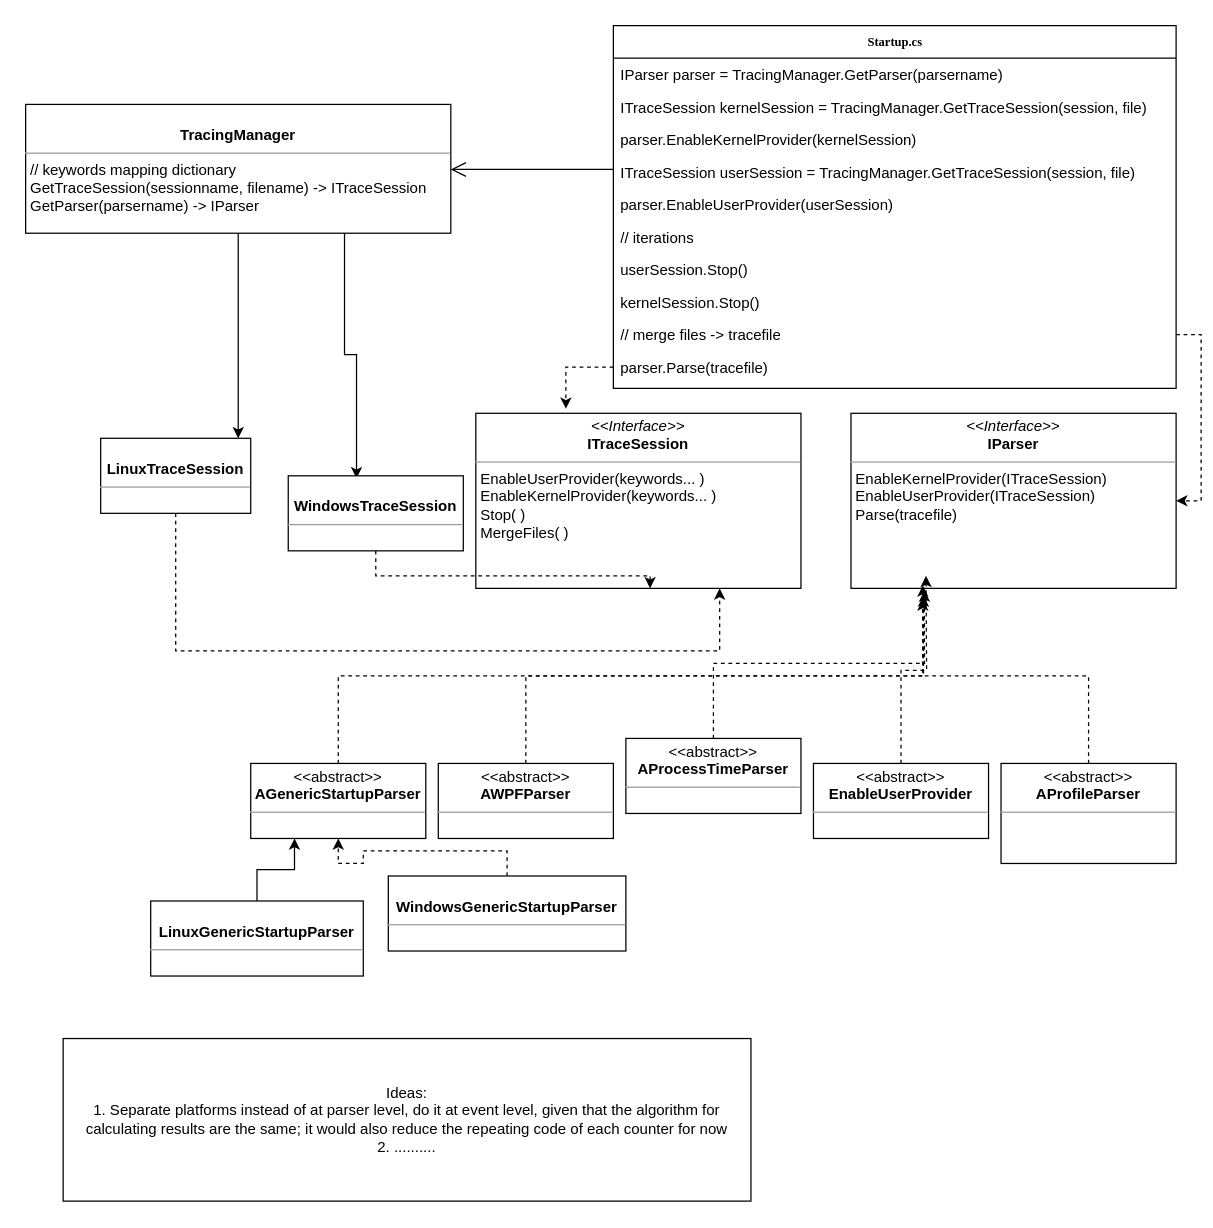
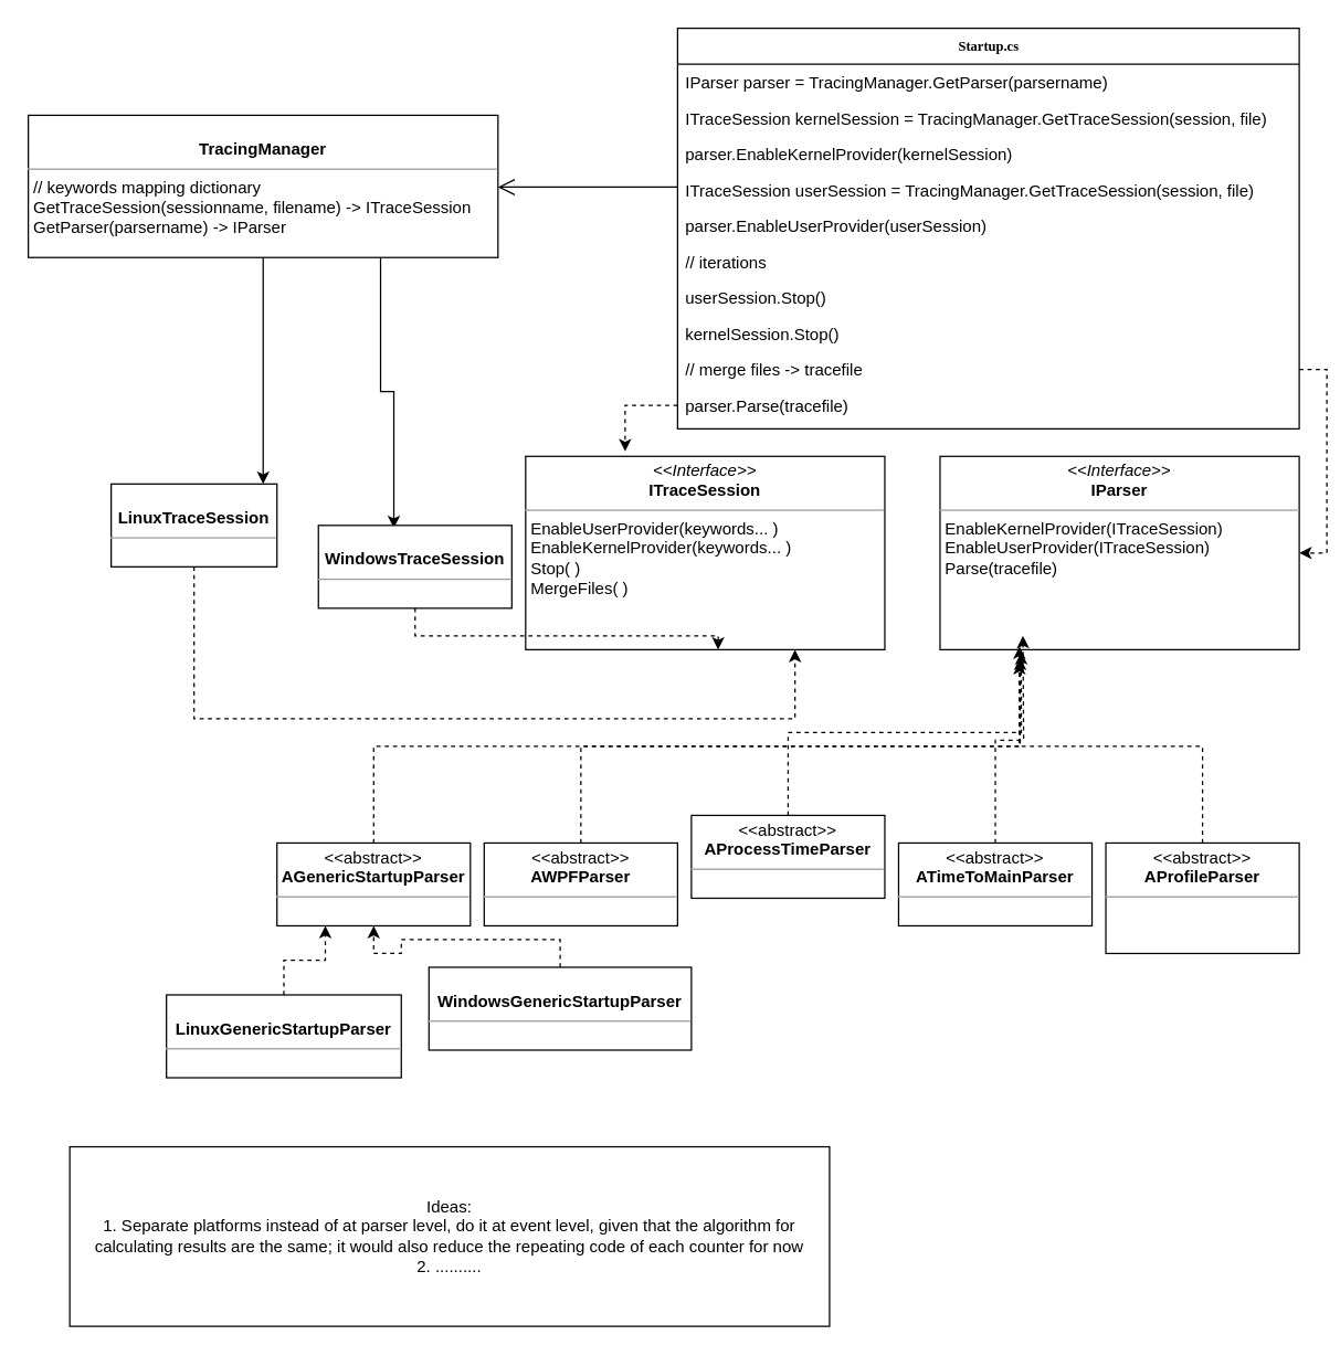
  <mxCell id="0" />
  <mxCell id="1" parent="0" />
  <mxCell id="2" value="&lt;b&gt;Startup.cs&lt;/b&gt;" style="swimlane;html=1;fontStyle=0;childLayout=stackLayout;horizontal=1;startSize=26;fillColor=none;horizontalStack=0;resizeParent=1;resizeLast=0;collapsible=1;marginBottom=0;swimlaneFillColor=#ffffff;rounded=0;shadow=0;comic=0;labelBackgroundColor=none;strokeWidth=1;fontFamily=Verdana;fontSize=10;align=center;" parent="1" vertex="1"><mxGeometry x="490" y="20" width="450" height="290" as="geometry" /></mxCell>
  <mxCell id="3" value="IParser parser = TracingManager.GetParser(parsername)" style="text;html=1;strokeColor=none;fillColor=none;align=left;verticalAlign=top;spacingLeft=4;spacingRight=4;whiteSpace=wrap;overflow=hidden;rotatable=0;points=[[0,0.5],[1,0.5]];portConstraint=eastwest;" parent="2" vertex="1"><mxGeometry y="26" width="450" height="26" as="geometry" /></mxCell>
  <mxCell id="4" value="ITraceSession kernelSession = TracingManager.GetTraceSession(session, file)" style="text;html=1;strokeColor=none;fillColor=none;align=left;verticalAlign=top;spacingLeft=4;spacingRight=4;whiteSpace=wrap;overflow=hidden;rotatable=0;points=[[0,0.5],[1,0.5]];portConstraint=eastwest;" parent="2" vertex="1"><mxGeometry y="52" width="450" height="26" as="geometry" /></mxCell>
  <mxCell id="5" value="parser.EnableKernelProvider(kernelSession)" style="text;html=1;strokeColor=none;fillColor=none;align=left;verticalAlign=top;spacingLeft=4;spacingRight=4;whiteSpace=wrap;overflow=hidden;rotatable=0;points=[[0,0.5],[1,0.5]];portConstraint=eastwest;" parent="2" vertex="1"><mxGeometry y="78" width="450" height="26" as="geometry" /></mxCell>
  <mxCell id="6" value="ITraceSession userSession = TracingManager.GetTraceSession(session, file)" style="text;html=1;strokeColor=none;fillColor=none;align=left;verticalAlign=top;spacingLeft=4;spacingRight=4;whiteSpace=wrap;overflow=hidden;rotatable=0;points=[[0,0.5],[1,0.5]];portConstraint=eastwest;" parent="2" vertex="1"><mxGeometry y="104" width="450" height="26" as="geometry" /></mxCell>
  <mxCell id="7" value="parser.EnableUserProvider(userSession)" style="text;html=1;strokeColor=none;fillColor=none;align=left;verticalAlign=top;spacingLeft=4;spacingRight=4;whiteSpace=wrap;overflow=hidden;rotatable=0;points=[[0,0.5],[1,0.5]];portConstraint=eastwest;" parent="2" vertex="1"><mxGeometry y="130" width="450" height="26" as="geometry" /></mxCell>
  <mxCell id="8" value="// iterations" style="text;html=1;strokeColor=none;fillColor=none;align=left;verticalAlign=top;spacingLeft=4;spacingRight=4;whiteSpace=wrap;overflow=hidden;rotatable=0;points=[[0,0.5],[1,0.5]];portConstraint=eastwest;" parent="2" vertex="1"><mxGeometry y="156" width="450" height="26" as="geometry" /></mxCell>
  <mxCell id="9" value="userSession.Stop()" style="text;html=1;strokeColor=none;fillColor=none;align=left;verticalAlign=top;spacingLeft=4;spacingRight=4;whiteSpace=wrap;overflow=hidden;rotatable=0;points=[[0,0.5],[1,0.5]];portConstraint=eastwest;" parent="2" vertex="1"><mxGeometry y="182" width="450" height="26" as="geometry" /></mxCell>
  <mxCell id="10" value="kernelSession.Stop()" style="text;html=1;strokeColor=none;fillColor=none;align=left;verticalAlign=top;spacingLeft=4;spacingRight=4;whiteSpace=wrap;overflow=hidden;rotatable=0;points=[[0,0.5],[1,0.5]];portConstraint=eastwest;" parent="2" vertex="1"><mxGeometry y="208" width="450" height="26" as="geometry" /></mxCell>
  <mxCell id="11" value="// merge files -&amp;gt; tracefile" style="text;html=1;strokeColor=none;fillColor=none;align=left;verticalAlign=top;spacingLeft=4;spacingRight=4;whiteSpace=wrap;overflow=hidden;rotatable=0;points=[[0,0.5],[1,0.5]];portConstraint=eastwest;" parent="2" vertex="1"><mxGeometry y="234" width="450" height="26" as="geometry" /></mxCell>
  <mxCell id="12" value="parser.Parse(tracefile)" style="text;html=1;strokeColor=none;fillColor=none;align=left;verticalAlign=top;spacingLeft=4;spacingRight=4;whiteSpace=wrap;overflow=hidden;rotatable=0;points=[[0,0.5],[1,0.5]];portConstraint=eastwest;" parent="2" vertex="1"><mxGeometry y="260" width="450" height="26" as="geometry" /></mxCell>
  <mxCell id="13" style="edgeStyle=orthogonalEdgeStyle;rounded=0;html=1;labelBackgroundColor=none;startFill=0;endArrow=open;endFill=0;endSize=10;fontFamily=Verdana;fontSize=10;" parent="1" source="2" target="16" edge="1"><mxGeometry relative="1" as="geometry"><Array as="points"><mxPoint x="460" y="135" /><mxPoint x="460" y="135" /></Array></mxGeometry></mxCell>
  <mxCell id="14" style="edgeStyle=orthogonalEdgeStyle;rounded=0;orthogonalLoop=1;jettySize=auto;html=1;exitX=0.75;exitY=1;exitDx=0;exitDy=0;entryX=0.39;entryY=0.033;entryDx=0;entryDy=0;entryPerimeter=0;" parent="1" source="16" target="22" edge="1"><mxGeometry relative="1" as="geometry" /></mxCell>
  <mxCell id="15" style="edgeStyle=orthogonalEdgeStyle;rounded=0;orthogonalLoop=1;jettySize=auto;html=1;exitX=0.5;exitY=1;exitDx=0;exitDy=0;" parent="1" source="16" target="20" edge="1"><mxGeometry relative="1" as="geometry"><Array as="points"><mxPoint x="190" y="310" /><mxPoint x="190" y="310" /></Array></mxGeometry></mxCell>
  <mxCell id="16" value="&lt;p style=&quot;margin: 0px ; margin-top: 4px ; text-align: center&quot;&gt;&lt;br&gt;&lt;b&gt;TracingManager&lt;/b&gt;&lt;/p&gt;&lt;hr size=&quot;1&quot;&gt;&lt;p style=&quot;margin: 0px ; margin-left: 4px&quot;&gt;&lt;span&gt;// keywords mapping dictionary&lt;/span&gt;&lt;/p&gt;&lt;p style=&quot;margin: 0px ; margin-left: 4px&quot;&gt;&lt;span&gt;GetTraceSession(sessionname, filename) -&amp;gt; ITraceSession&lt;/span&gt;&lt;br&gt;&lt;/p&gt;&lt;p style=&quot;margin: 0px ; margin-left: 4px&quot;&gt;GetParser(parsername) -&amp;gt; IParser&lt;/p&gt;&lt;p style=&quot;margin: 0px ; margin-left: 4px&quot;&gt;&lt;br&gt;&lt;/p&gt;" style="verticalAlign=top;align=left;overflow=fill;fontSize=12;fontFamily=Helvetica;html=1;rounded=0;shadow=0;comic=0;labelBackgroundColor=none;strokeWidth=1" parent="1" vertex="1"><mxGeometry x="20" y="83" width="340" height="103" as="geometry" /></mxCell>
  <mxCell id="17" value="&lt;p style=&quot;margin: 0px ; margin-top: 4px ; text-align: center&quot;&gt;&lt;i&gt;&amp;lt;&amp;lt;Interface&amp;gt;&amp;gt;&lt;/i&gt;&lt;br&gt;&lt;b&gt;ITraceSession&lt;/b&gt;&lt;/p&gt;&lt;hr size=&quot;1&quot;&gt;&lt;p style=&quot;margin: 0px ; margin-left: 4px&quot;&gt;&lt;span&gt;EnableUserProvider(keywords... )&lt;/span&gt;&lt;br&gt;&lt;/p&gt;&lt;p style=&quot;margin: 0px ; margin-left: 4px&quot;&gt;EnableKernelProvider(keywords... )&lt;/p&gt;&lt;p style=&quot;margin: 0px ; margin-left: 4px&quot;&gt;Stop( )&lt;/p&gt;&lt;p style=&quot;margin: 0px ; margin-left: 4px&quot;&gt;MergeFiles( )&lt;/p&gt;" style="verticalAlign=top;align=left;overflow=fill;fontSize=12;fontFamily=Helvetica;html=1;rounded=0;shadow=0;comic=0;labelBackgroundColor=none;strokeWidth=1" parent="1" vertex="1"><mxGeometry x="380" y="330" width="260" height="140" as="geometry" /></mxCell>
  <mxCell id="18" value="&lt;p style=&quot;margin: 0px ; margin-top: 4px ; text-align: center&quot;&gt;&lt;i&gt;&amp;lt;&amp;lt;Interface&amp;gt;&amp;gt;&lt;/i&gt;&lt;br&gt;&lt;b&gt;IParser&lt;/b&gt;&lt;/p&gt;&lt;hr size=&quot;1&quot;&gt;&lt;p style=&quot;margin: 0px ; margin-left: 4px&quot;&gt;&lt;span&gt;EnableKernelProvider(ITraceSession)&lt;/span&gt;&lt;/p&gt;&lt;p style=&quot;margin: 0px ; margin-left: 4px&quot;&gt;EnableUserProvider(ITraceSession)&lt;/p&gt;&lt;p style=&quot;margin: 0px ; margin-left: 4px&quot;&gt;Parse(tracefile)&lt;/p&gt;" style="verticalAlign=top;align=left;overflow=fill;fontSize=12;fontFamily=Helvetica;html=1;rounded=0;shadow=0;comic=0;labelBackgroundColor=none;strokeWidth=1" parent="1" vertex="1"><mxGeometry x="680" y="330" width="260" height="140" as="geometry" /></mxCell>
  <mxCell id="19" style="edgeStyle=orthogonalEdgeStyle;rounded=0;orthogonalLoop=1;jettySize=auto;html=1;exitX=0.5;exitY=1;exitDx=0;exitDy=0;entryX=0.75;entryY=1;entryDx=0;entryDy=0;dashed=1;" parent="1" source="20" target="17" edge="1"><mxGeometry relative="1" as="geometry"><Array as="points"><mxPoint x="140" y="520" /><mxPoint x="575" y="520" /></Array></mxGeometry></mxCell>
  <mxCell id="20" value="&lt;p style=&quot;margin: 0px ; margin-top: 4px ; text-align: center&quot;&gt;&lt;br&gt;&lt;b&gt;LinuxTraceSession&lt;/b&gt;&lt;/p&gt;&lt;hr size=&quot;1&quot;&gt;&lt;p style=&quot;margin: 0px ; margin-left: 4px&quot;&gt;&lt;br&gt;&lt;/p&gt;&lt;p style=&quot;margin: 0px ; margin-left: 4px&quot;&gt;&lt;br&gt;&lt;/p&gt;" style="verticalAlign=top;align=left;overflow=fill;fontSize=12;fontFamily=Helvetica;html=1;rounded=0;shadow=0;comic=0;labelBackgroundColor=none;strokeWidth=1" parent="1" vertex="1"><mxGeometry x="80" y="350" width="120" height="60" as="geometry" /></mxCell>
  <mxCell id="21" style="edgeStyle=orthogonalEdgeStyle;rounded=0;orthogonalLoop=1;jettySize=auto;html=1;exitX=0.5;exitY=1;exitDx=0;exitDy=0;entryX=0.536;entryY=1;entryDx=0;entryDy=0;entryPerimeter=0;dashed=1;" parent="1" source="22" target="17" edge="1"><mxGeometry relative="1" as="geometry" /></mxCell>
  <mxCell id="22" value="&lt;p style=&quot;margin: 0px ; margin-top: 4px ; text-align: center&quot;&gt;&lt;br&gt;&lt;b&gt;WindowsTraceSession&lt;/b&gt;&lt;/p&gt;&lt;hr size=&quot;1&quot;&gt;&lt;p style=&quot;margin: 0px ; margin-left: 4px&quot;&gt;&lt;br&gt;&lt;/p&gt;&lt;p style=&quot;margin: 0px ; margin-left: 4px&quot;&gt;&lt;br&gt;&lt;/p&gt;" style="verticalAlign=top;align=left;overflow=fill;fontSize=12;fontFamily=Helvetica;html=1;rounded=0;shadow=0;comic=0;labelBackgroundColor=none;strokeWidth=1" parent="1" vertex="1"><mxGeometry x="230" y="380" width="140" height="60" as="geometry" /></mxCell>
  <mxCell id="23" style="edgeStyle=orthogonalEdgeStyle;rounded=0;orthogonalLoop=1;jettySize=auto;html=1;exitX=0.5;exitY=0;exitDx=0;exitDy=0;entryX=0.226;entryY=1.012;entryDx=0;entryDy=0;entryPerimeter=0;dashed=1;" parent="1" source="24" target="18" edge="1"><mxGeometry relative="1" as="geometry" /></mxCell>
  <mxCell id="24" value="&lt;p style=&quot;margin: 0px ; margin-top: 4px ; text-align: center&quot;&gt;&amp;lt;&amp;lt;abstract&amp;gt;&amp;gt;&lt;br&gt;&lt;b&gt;AProcessTimeParser&lt;/b&gt;&lt;/p&gt;&lt;hr size=&quot;1&quot;&gt;&lt;p style=&quot;margin: 0px ; margin-left: 4px&quot;&gt;&lt;br&gt;&lt;/p&gt;&lt;p style=&quot;margin: 0px ; margin-left: 4px&quot;&gt;&lt;br&gt;&lt;/p&gt;" style="verticalAlign=top;align=left;overflow=fill;fontSize=12;fontFamily=Helvetica;html=1;rounded=0;shadow=0;comic=0;labelBackgroundColor=none;strokeWidth=1" parent="1" vertex="1"><mxGeometry x="500" y="590" width="140" height="60" as="geometry" /></mxCell>
  <mxCell id="25" style="edgeStyle=orthogonalEdgeStyle;rounded=0;orthogonalLoop=1;jettySize=auto;html=1;exitX=0.5;exitY=0;exitDx=0;exitDy=0;dashed=1;" parent="1" source="26" edge="1"><mxGeometry relative="1" as="geometry"><mxPoint x="740" y="460" as="targetPoint" /></mxGeometry></mxCell>
- <mxCell id="26" value="&lt;p style=&quot;margin: 0px ; margin-top: 4px ; text-align: center&quot;&gt;&amp;lt;&amp;lt;abstract&amp;gt;&amp;gt;&lt;br&gt;&lt;b&gt;EnableUserProvider&lt;/b&gt;&lt;/p&gt;&lt;hr size=&quot;1&quot;&gt;&lt;p style=&quot;margin: 0px ; margin-left: 4px&quot;&gt;&lt;br&gt;&lt;/p&gt;&lt;p style=&quot;margin: 0px ; margin-left: 4px&quot;&gt;&lt;br&gt;&lt;/p&gt;" style="verticalAlign=top;align=left;overflow=fill;fontSize=12;fontFamily=Helvetica;html=1;rounded=0;shadow=0;comic=0;labelBackgroundColor=none;strokeWidth=1" parent="1" vertex="1"><mxGeometry x="650" y="610" width="140" height="60" as="geometry" /></mxCell>
+ <mxCell id="26" value="&lt;p style=&quot;margin: 0px ; margin-top: 4px ; text-align: center&quot;&gt;&amp;lt;&amp;lt;abstract&amp;gt;&amp;gt;&lt;br&gt;&lt;b&gt;ATimeToMainParser&lt;/b&gt;&lt;/p&gt;&lt;hr size=&quot;1&quot;&gt;&lt;p style=&quot;margin: 0px ; margin-left: 4px&quot;&gt;&lt;br&gt;&lt;/p&gt;&lt;p style=&quot;margin: 0px ; margin-left: 4px&quot;&gt;&lt;br&gt;&lt;/p&gt;" style="verticalAlign=top;align=left;overflow=fill;fontSize=12;fontFamily=Helvetica;html=1;rounded=0;shadow=0;comic=0;labelBackgroundColor=none;strokeWidth=1" parent="1" vertex="1"><mxGeometry x="650" y="610" width="140" height="60" as="geometry" /></mxCell>
  <mxCell id="27" style="edgeStyle=orthogonalEdgeStyle;rounded=0;orthogonalLoop=1;jettySize=auto;html=1;exitX=0.5;exitY=0;exitDx=0;exitDy=0;entryX=0.223;entryY=1.04;entryDx=0;entryDy=0;entryPerimeter=0;dashed=1;" parent="1" source="28" target="18" edge="1"><mxGeometry relative="1" as="geometry" /></mxCell>
  <mxCell id="28" value="&lt;p style=&quot;margin: 0px ; margin-top: 4px ; text-align: center&quot;&gt;&amp;lt;&amp;lt;abstract&amp;gt;&amp;gt;&lt;br&gt;&lt;b&gt;AProfileParser&lt;/b&gt;&lt;/p&gt;&lt;hr size=&quot;1&quot;&gt;&lt;p style=&quot;margin: 0px ; margin-left: 4px&quot;&gt;&lt;br&gt;&lt;/p&gt;&lt;p style=&quot;margin: 0px ; margin-left: 4px&quot;&gt;&lt;br&gt;&lt;/p&gt;" style="verticalAlign=top;align=left;overflow=fill;fontSize=12;fontFamily=Helvetica;html=1;rounded=0;shadow=0;comic=0;labelBackgroundColor=none;strokeWidth=1" parent="1" vertex="1"><mxGeometry x="800" y="610" width="140" height="80" as="geometry" /></mxCell>
  <mxCell id="29" style="edgeStyle=orthogonalEdgeStyle;rounded=0;orthogonalLoop=1;jettySize=auto;html=1;exitX=0.5;exitY=0;exitDx=0;exitDy=0;entryX=0.221;entryY=1.064;entryDx=0;entryDy=0;entryPerimeter=0;dashed=1;" parent="1" source="30" target="18" edge="1"><mxGeometry relative="1" as="geometry" /></mxCell>
  <mxCell id="30" value="&lt;p style=&quot;margin: 0px ; margin-top: 4px ; text-align: center&quot;&gt;&amp;lt;&amp;lt;abstract&amp;gt;&amp;gt;&lt;br&gt;&lt;b&gt;AWPFParser&lt;/b&gt;&lt;/p&gt;&lt;hr size=&quot;1&quot;&gt;&lt;p style=&quot;margin: 0px ; margin-left: 4px&quot;&gt;&lt;br&gt;&lt;/p&gt;&lt;p style=&quot;margin: 0px ; margin-left: 4px&quot;&gt;&lt;br&gt;&lt;/p&gt;" style="verticalAlign=top;align=left;overflow=fill;fontSize=12;fontFamily=Helvetica;html=1;rounded=0;shadow=0;comic=0;labelBackgroundColor=none;strokeWidth=1" parent="1" vertex="1"><mxGeometry x="350" y="610" width="140" height="60" as="geometry" /></mxCell>
  <mxCell id="31" style="edgeStyle=orthogonalEdgeStyle;rounded=0;orthogonalLoop=1;jettySize=auto;html=1;exitX=0.5;exitY=0;exitDx=0;exitDy=0;entryX=0.221;entryY=0.983;entryDx=0;entryDy=0;entryPerimeter=0;dashed=1;" parent="1" source="32" target="18" edge="1"><mxGeometry relative="1" as="geometry" /></mxCell>
  <mxCell id="32" value="&lt;p style=&quot;margin: 0px ; margin-top: 4px ; text-align: center&quot;&gt;&amp;lt;&amp;lt;abstract&amp;gt;&amp;gt;&lt;br&gt;&lt;b&gt;AGenericStartupParser&lt;/b&gt;&lt;/p&gt;&lt;hr size=&quot;1&quot;&gt;&lt;p style=&quot;margin: 0px ; margin-left: 4px&quot;&gt;&lt;br&gt;&lt;/p&gt;&lt;p style=&quot;margin: 0px ; margin-left: 4px&quot;&gt;&lt;br&gt;&lt;/p&gt;" style="verticalAlign=top;align=left;overflow=fill;fontSize=12;fontFamily=Helvetica;html=1;rounded=0;shadow=0;comic=0;labelBackgroundColor=none;strokeWidth=1" parent="1" vertex="1"><mxGeometry x="200" y="610" width="140" height="60" as="geometry" /></mxCell>
- <mxCell id="33" style="edgeStyle=orthogonalEdgeStyle;rounded=0;orthogonalLoop=1;jettySize=auto;html=1;exitX=0.5;exitY=0;exitDx=0;exitDy=0;entryX=0.25;entryY=1;entryDx=0;entryDy=0;dashed=0;" parent="1" source="34" target="32" edge="1"><mxGeometry relative="1" as="geometry" /></mxCell>
+ <mxCell id="33" style="edgeStyle=orthogonalEdgeStyle;rounded=0;orthogonalLoop=1;jettySize=auto;html=1;exitX=0.5;exitY=0;exitDx=0;exitDy=0;entryX=0.25;entryY=1;entryDx=0;entryDy=0;dashed=1;" parent="1" source="34" target="32" edge="1"><mxGeometry relative="1" as="geometry" /></mxCell>
  <mxCell id="34" value="&lt;p style=&quot;margin: 0px ; margin-top: 4px ; text-align: center&quot;&gt;&lt;br&gt;&lt;b&gt;LinuxGenericStartupParser&lt;/b&gt;&lt;/p&gt;&lt;hr size=&quot;1&quot;&gt;&lt;p style=&quot;margin: 0px ; margin-left: 4px&quot;&gt;&lt;br&gt;&lt;/p&gt;&lt;p style=&quot;margin: 0px ; margin-left: 4px&quot;&gt;&lt;br&gt;&lt;/p&gt;" style="verticalAlign=top;align=left;overflow=fill;fontSize=12;fontFamily=Helvetica;html=1;rounded=0;shadow=0;comic=0;labelBackgroundColor=none;strokeWidth=1" parent="1" vertex="1"><mxGeometry x="120" y="720" width="170" height="60" as="geometry" /></mxCell>
  <mxCell id="35" style="edgeStyle=orthogonalEdgeStyle;rounded=0;orthogonalLoop=1;jettySize=auto;html=1;exitX=0.5;exitY=0;exitDx=0;exitDy=0;entryX=0.5;entryY=1;entryDx=0;entryDy=0;dashed=1;" parent="1" source="36" target="32" edge="1"><mxGeometry relative="1" as="geometry" /></mxCell>
  <mxCell id="36" value="&lt;p style=&quot;margin: 0px ; margin-top: 4px ; text-align: center&quot;&gt;&lt;br&gt;&lt;b&gt;WindowsGenericStartupParser&lt;/b&gt;&lt;/p&gt;&lt;hr size=&quot;1&quot;&gt;&lt;p style=&quot;margin: 0px ; margin-left: 4px&quot;&gt;&lt;br&gt;&lt;/p&gt;&lt;p style=&quot;margin: 0px ; margin-left: 4px&quot;&gt;&lt;br&gt;&lt;/p&gt;" style="verticalAlign=top;align=left;overflow=fill;fontSize=12;fontFamily=Helvetica;html=1;rounded=0;shadow=0;comic=0;labelBackgroundColor=none;strokeWidth=1" parent="1" vertex="1"><mxGeometry x="310" y="700" width="190" height="60" as="geometry" /></mxCell>
  <mxCell id="37" style="edgeStyle=orthogonalEdgeStyle;rounded=0;orthogonalLoop=1;jettySize=auto;html=1;exitX=0;exitY=0.5;exitDx=0;exitDy=0;entryX=0.277;entryY=-0.026;entryDx=0;entryDy=0;entryPerimeter=0;dashed=1;" parent="1" source="12" target="17" edge="1"><mxGeometry relative="1" as="geometry" /></mxCell>
  <mxCell id="38" style="edgeStyle=orthogonalEdgeStyle;rounded=0;orthogonalLoop=1;jettySize=auto;html=1;exitX=1;exitY=0.5;exitDx=0;exitDy=0;entryX=1;entryY=0.5;entryDx=0;entryDy=0;dashed=1;" parent="1" source="11" target="18" edge="1"><mxGeometry relative="1" as="geometry" /></mxCell>
  <mxCell id="39" value="Ideas:&lt;br&gt;1. Separate platforms instead of at parser level, do it at event level, given that the algorithm for calculating results are the same; it would also reduce the repeating code of each counter for now&lt;br&gt;2. .........." style="rounded=0;whiteSpace=wrap;html=1;" parent="1" vertex="1"><mxGeometry x="50" y="830" width="550" height="130" as="geometry" /></mxCell>
